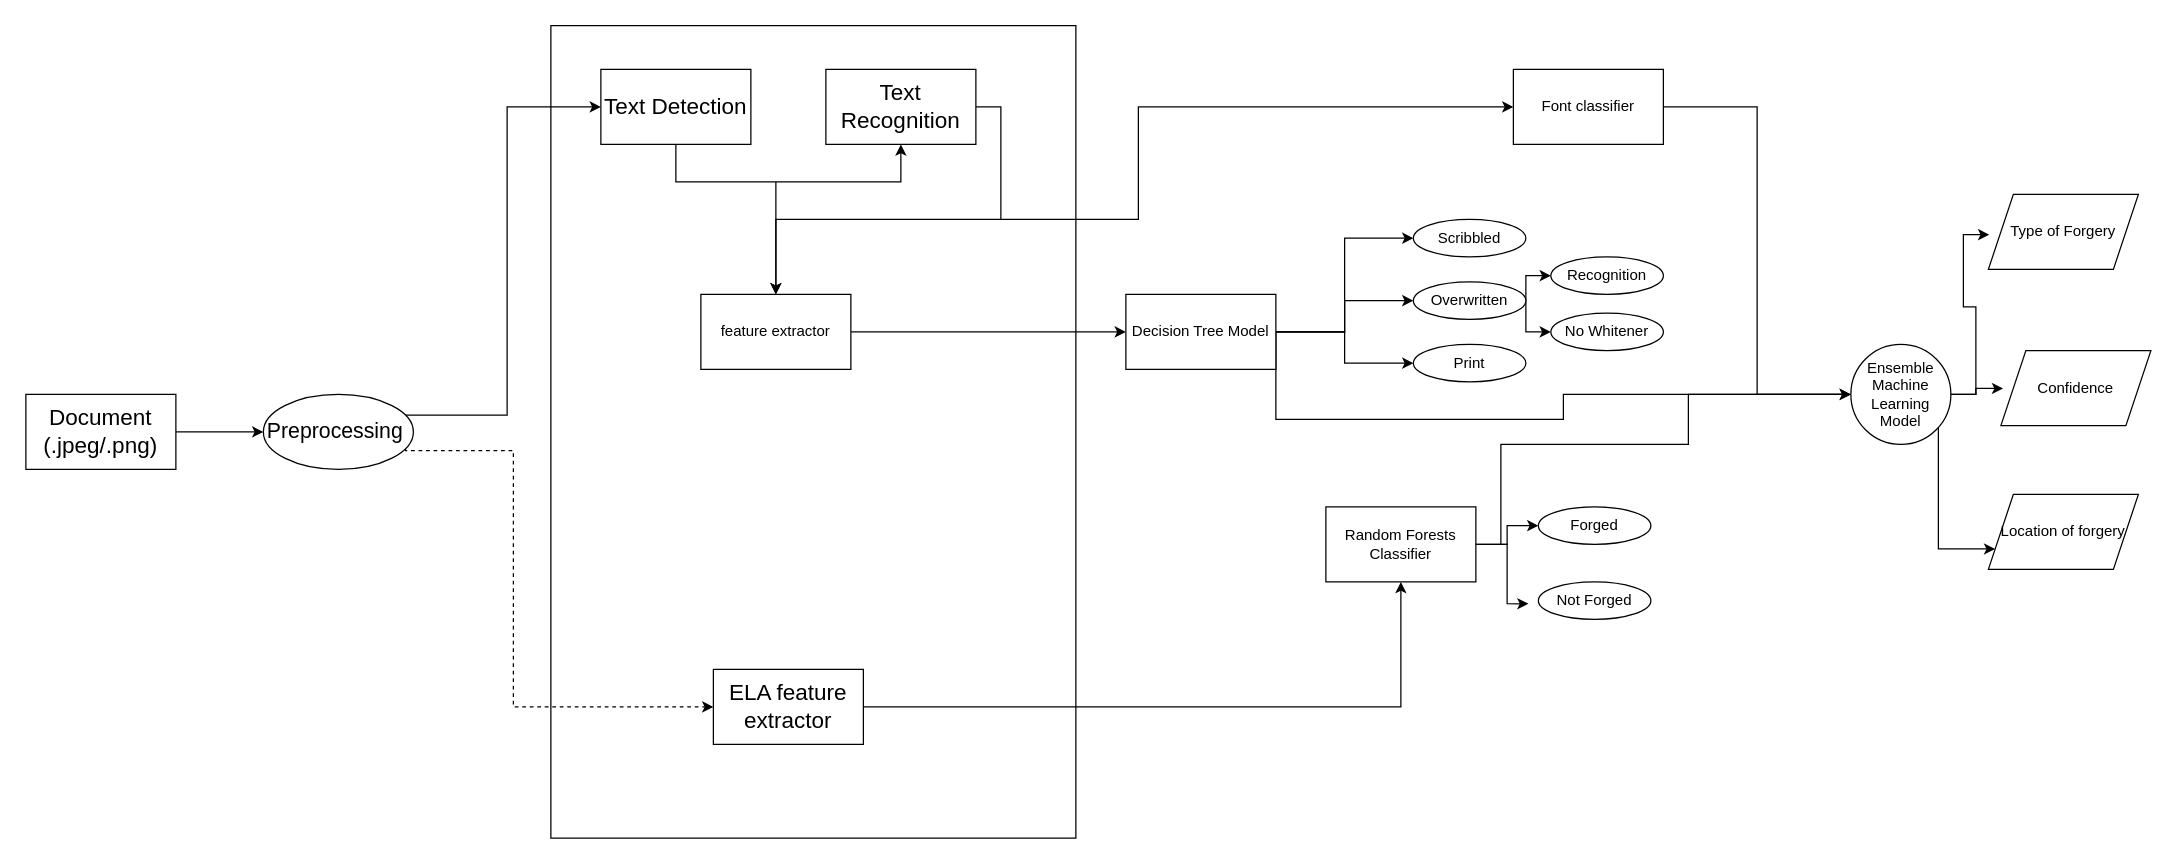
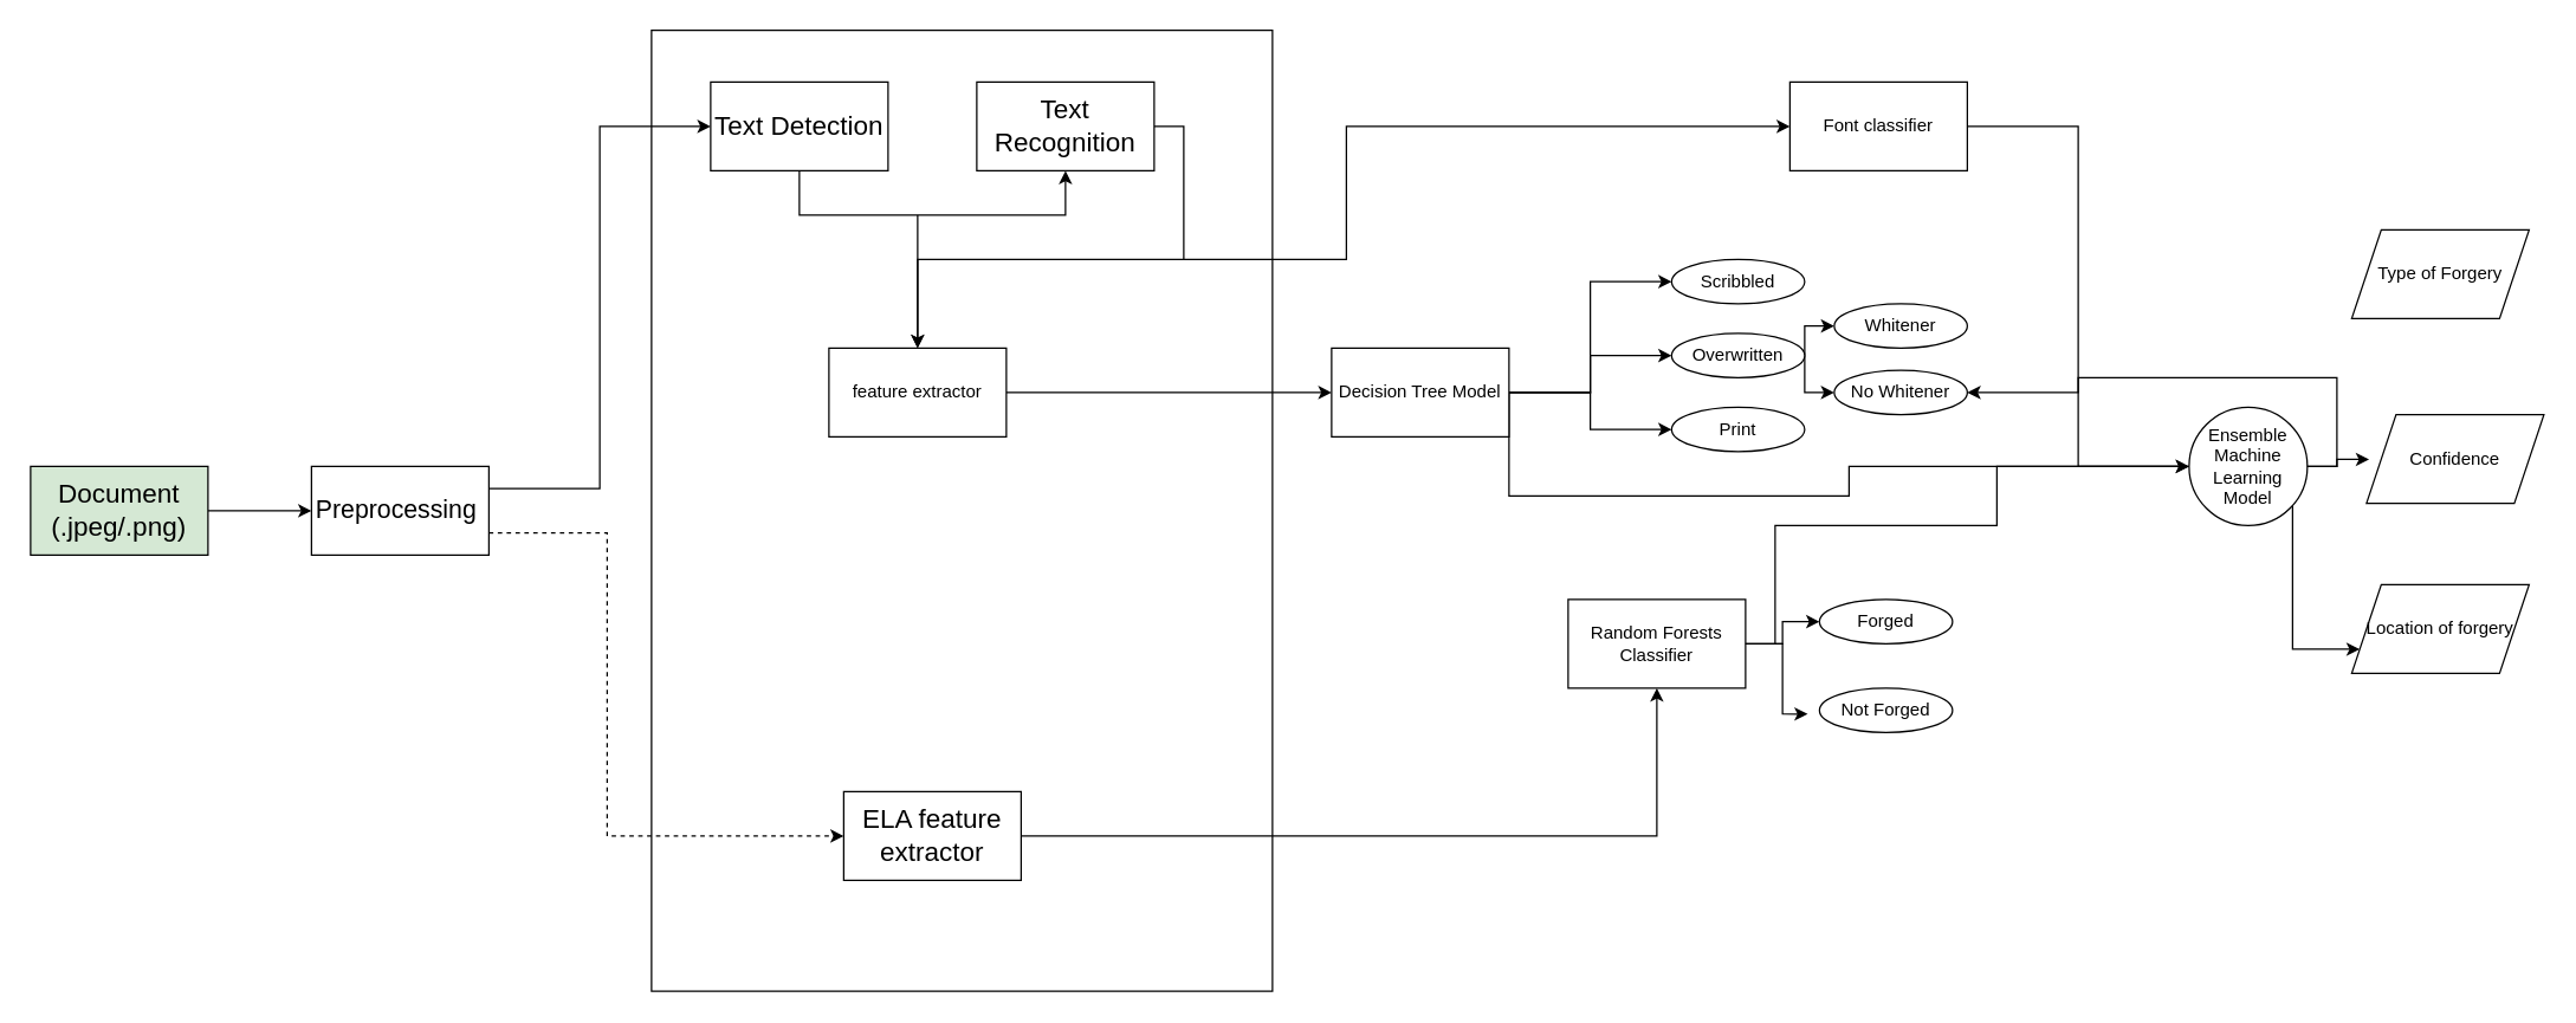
  <mxCell id="0" />
  <mxCell id="1" parent="0" />
  <mxCell id="2" value="" style="rounded=0;whiteSpace=wrap;html=1;fillColor=none;" vertex="1" parent="1"><mxGeometry x="440" y="20" width="420" height="650" as="geometry" /></mxCell>
  <mxCell id="3" value="" style="edgeStyle=orthogonalEdgeStyle;rounded=0;orthogonalLoop=1;jettySize=auto;html=1;" edge="1" parent="1" source="4" target="11"><mxGeometry relative="1" as="geometry" /></mxCell>
- <mxCell id="4" value="&lt;font style=&quot;font-size: 18px;&quot;&gt;Document&lt;br&gt;(.jpeg/.png)&lt;br&gt;&lt;/font&gt;" style="rounded=0;whiteSpace=wrap;html=1;" vertex="1" parent="1"><mxGeometry x="20" y="315" width="120" height="60" as="geometry" /></mxCell>
+ <mxCell id="4" value="&lt;font style=&quot;font-size: 18px;&quot;&gt;Document&lt;br&gt;(.jpeg/.png)&lt;br&gt;&lt;/font&gt;" style="rounded=0;whiteSpace=wrap;html=1;fillColor=#d5e8d4;" vertex="1" parent="1"><mxGeometry x="20" y="315" width="120" height="60" as="geometry" /></mxCell>
  <mxCell id="5" value="" style="edgeStyle=orthogonalEdgeStyle;rounded=0;orthogonalLoop=1;jettySize=auto;html=1;" edge="1" parent="1" source="6" target="8"><mxGeometry relative="1" as="geometry"><Array as="points"><mxPoint x="540" y="145" /><mxPoint x="720" y="145" /></Array></mxGeometry></mxCell>
  <mxCell id="6" value="&lt;font style=&quot;font-size: 18px;&quot;&gt;Text Detection&lt;/font&gt;" style="rounded=0;whiteSpace=wrap;html=1;" vertex="1" parent="1"><mxGeometry x="480" y="55" width="120" height="60" as="geometry" /></mxCell>
  <mxCell id="7" style="edgeStyle=orthogonalEdgeStyle;rounded=0;orthogonalLoop=1;jettySize=auto;html=1;exitX=1;exitY=0.5;exitDx=0;exitDy=0;entryX=0.5;entryY=0;entryDx=0;entryDy=0;" edge="1" parent="1" source="8" target="18"><mxGeometry relative="1" as="geometry" /></mxCell>
  <mxCell id="8" value="&lt;font style=&quot;font-size: 18px;&quot;&gt;Text Recognition&lt;/font&gt;" style="whiteSpace=wrap;html=1;rounded=0;" vertex="1" parent="1"><mxGeometry x="660" y="55" width="120" height="60" as="geometry" /></mxCell>
  <mxCell id="9" style="edgeStyle=orthogonalEdgeStyle;rounded=0;orthogonalLoop=1;jettySize=auto;html=1;exitX=1;exitY=0.25;exitDx=0;exitDy=0;entryX=0;entryY=0.5;entryDx=0;entryDy=0;" edge="1" parent="1" source="11" target="6"><mxGeometry relative="1" as="geometry" /></mxCell>
  <mxCell id="10" style="edgeStyle=orthogonalEdgeStyle;rounded=0;orthogonalLoop=1;jettySize=auto;html=1;exitX=1;exitY=0.75;exitDx=0;exitDy=0;dashed=1;" edge="1" parent="1" source="11" target="13"><mxGeometry relative="1" as="geometry"><Array as="points"><mxPoint x="410" y="360" /><mxPoint x="410" y="565" /></Array></mxGeometry></mxCell>
- <mxCell id="11" value="&lt;font style=&quot;font-size: 17px;&quot;&gt;Preprocessing&amp;nbsp;&lt;/font&gt;" style="ellipse;whiteSpace=wrap;html=1;" vertex="1" parent="1"><mxGeometry x="210" y="315" width="120" height="60" as="geometry" /></mxCell>
+ <mxCell id="11" value="&lt;font style=&quot;font-size: 17px;&quot;&gt;Preprocessing&amp;nbsp;&lt;/font&gt;" style="whiteSpace=wrap;html=1;rounded=0;" vertex="1" parent="1"><mxGeometry x="210" y="315" width="120" height="60" as="geometry" /></mxCell>
  <mxCell id="12" value="" style="edgeStyle=orthogonalEdgeStyle;rounded=0;orthogonalLoop=1;jettySize=auto;html=1;" edge="1" parent="1" source="13" target="16"><mxGeometry relative="1" as="geometry" /></mxCell>
  <mxCell id="13" value="&lt;font style=&quot;font-size: 18px;&quot;&gt;ELA feature extractor&lt;/font&gt;" style="rounded=0;whiteSpace=wrap;html=1;" vertex="1" parent="1"><mxGeometry x="570" y="535" width="120" height="60" as="geometry" /></mxCell>
  <mxCell id="14" style="edgeStyle=orthogonalEdgeStyle;rounded=0;orthogonalLoop=1;jettySize=auto;html=1;exitX=1;exitY=0.5;exitDx=0;exitDy=0;entryX=0;entryY=0.5;entryDx=0;entryDy=0;" edge="1" parent="1" source="16" target="35"><mxGeometry relative="1" as="geometry" /></mxCell>
  <mxCell id="15" style="edgeStyle=orthogonalEdgeStyle;rounded=0;orthogonalLoop=1;jettySize=auto;html=1;exitX=1;exitY=0.5;exitDx=0;exitDy=0;entryX=0;entryY=0.5;entryDx=0;entryDy=0;" edge="1" parent="1"><mxGeometry relative="1" as="geometry"><mxPoint x="1200" y="435" as="sourcePoint" /><mxPoint x="1500" y="315" as="targetPoint" /><Array as="points"><mxPoint x="1200" y="355" /><mxPoint x="1350" y="355" /><mxPoint x="1350" y="315" /></Array></mxGeometry></mxCell>
  <mxCell id="16" value="Random Forests Classifier" style="whiteSpace=wrap;html=1;rounded=0;" vertex="1" parent="1"><mxGeometry x="1060" y="405" width="120" height="60" as="geometry" /></mxCell>
  <mxCell id="17" value="" style="edgeStyle=orthogonalEdgeStyle;rounded=0;orthogonalLoop=1;jettySize=auto;html=1;" edge="1" parent="1" source="18" target="24"><mxGeometry relative="1" as="geometry" /></mxCell>
  <mxCell id="18" value="feature extractor" style="rounded=0;whiteSpace=wrap;html=1;" vertex="1" parent="1"><mxGeometry x="560" width="120" height="60" as="geometry" y="235" /></mxCell>
  <mxCell id="19" value="" style="endArrow=classic;html=1;rounded=0;entryX=0.5;entryY=0;entryDx=0;entryDy=0;" edge="1" parent="1" target="18"><mxGeometry width="50" height="50" relative="1" as="geometry"><mxPoint x="620" y="145" as="sourcePoint" /><mxPoint x="610" y="165" as="targetPoint" /></mxGeometry></mxCell>
  <mxCell id="20" style="edgeStyle=orthogonalEdgeStyle;rounded=0;orthogonalLoop=1;jettySize=auto;html=1;exitX=1;exitY=0.5;exitDx=0;exitDy=0;entryX=0;entryY=0.5;entryDx=0;entryDy=0;" edge="1" parent="1" source="24" target="28"><mxGeometry relative="1" as="geometry" /></mxCell>
  <mxCell id="21" style="edgeStyle=orthogonalEdgeStyle;rounded=0;orthogonalLoop=1;jettySize=auto;html=1;exitX=1;exitY=0.5;exitDx=0;exitDy=0;entryX=0;entryY=0.5;entryDx=0;entryDy=0;" edge="1" parent="1" source="24" target="31"><mxGeometry relative="1" as="geometry" /></mxCell>
  <mxCell id="22" style="edgeStyle=orthogonalEdgeStyle;rounded=0;orthogonalLoop=1;jettySize=auto;html=1;exitX=1;exitY=0.5;exitDx=0;exitDy=0;entryX=0;entryY=0.5;entryDx=0;entryDy=0;" edge="1" parent="1" source="24" target="32"><mxGeometry relative="1" as="geometry" /></mxCell>
  <mxCell id="23" style="edgeStyle=orthogonalEdgeStyle;rounded=0;orthogonalLoop=1;jettySize=auto;html=1;exitX=1;exitY=0.5;exitDx=0;exitDy=0;entryX=0;entryY=0.5;entryDx=0;entryDy=0;" edge="1" parent="1" source="24" target="39"><mxGeometry relative="1" as="geometry"><Array as="points"><mxPoint x="1020" y="335" /><mxPoint x="1250" y="335" /><mxPoint x="1250" y="315" /></Array></mxGeometry></mxCell>
  <mxCell id="24" value="Decision Tree Model" style="whiteSpace=wrap;html=1;rounded=0;" vertex="1" parent="1"><mxGeometry x="900" width="120" height="60" as="geometry" y="235" /></mxCell>
  <mxCell id="25" value="" style="endArrow=classic;html=1;rounded=0;entryX=0;entryY=0.5;entryDx=0;entryDy=0;" edge="1" parent="1" target="27"><mxGeometry width="50" height="50" relative="1" as="geometry"><mxPoint x="800" y="175" as="sourcePoint" /><mxPoint x="930" y="175" as="targetPoint" /><Array as="points"><mxPoint x="910" y="175" /><mxPoint x="910" y="85" /></Array></mxGeometry></mxCell>
  <mxCell id="26" style="edgeStyle=orthogonalEdgeStyle;rounded=0;orthogonalLoop=1;jettySize=auto;html=1;exitX=1;exitY=0.5;exitDx=0;exitDy=0;entryX=0;entryY=0.5;entryDx=0;entryDy=0;" edge="1" parent="1" source="27" target="39"><mxGeometry relative="1" as="geometry" /></mxCell>
  <mxCell id="27" value="Font classifier" style="rounded=0;whiteSpace=wrap;html=1;" vertex="1" parent="1"><mxGeometry x="1210" y="55" width="120" height="60" as="geometry" /></mxCell>
  <mxCell id="28" value="Scribbled" style="ellipse;whiteSpace=wrap;html=1;" vertex="1" parent="1"><mxGeometry x="1130" y="175" width="90" height="30" as="geometry" /></mxCell>
  <mxCell id="29" style="edgeStyle=orthogonalEdgeStyle;rounded=0;orthogonalLoop=1;jettySize=auto;html=1;exitX=1;exitY=0.5;exitDx=0;exitDy=0;entryX=0;entryY=0.5;entryDx=0;entryDy=0;" edge="1" parent="1" source="31" target="33"><mxGeometry relative="1" as="geometry"><Array as="points"><mxPoint x="1220" y="220" /></Array></mxGeometry></mxCell>
  <mxCell id="30" style="edgeStyle=orthogonalEdgeStyle;rounded=0;orthogonalLoop=1;jettySize=auto;html=1;exitX=1;exitY=0.5;exitDx=0;exitDy=0;entryX=0;entryY=0.5;entryDx=0;entryDy=0;" edge="1" parent="1" source="31" target="34"><mxGeometry relative="1" as="geometry"><Array as="points"><mxPoint x="1220" y="265" /></Array></mxGeometry></mxCell>
  <mxCell id="31" value="Overwritten" style="ellipse;whiteSpace=wrap;html=1;" vertex="1" parent="1"><mxGeometry x="1130" y="225" width="90" height="30" as="geometry" /></mxCell>
  <mxCell id="32" value="Print" style="ellipse;whiteSpace=wrap;html=1;" vertex="1" parent="1"><mxGeometry x="1130" y="275" width="90" height="30" as="geometry" /></mxCell>
- <mxCell id="33" value="Recognition" style="ellipse;whiteSpace=wrap;html=1;" vertex="1" parent="1"><mxGeometry x="1240" y="205" width="90" height="30" as="geometry" /></mxCell>
+ <mxCell id="33" value="Whitener" style="ellipse;whiteSpace=wrap;html=1;" vertex="1" parent="1"><mxGeometry x="1240" y="205" width="90" height="30" as="geometry" /></mxCell>
  <mxCell id="34" value="No Whitener" style="ellipse;whiteSpace=wrap;html=1;" vertex="1" parent="1"><mxGeometry x="1240" y="250" width="90" height="30" as="geometry" /></mxCell>
  <mxCell id="35" value="Forged" style="ellipse;whiteSpace=wrap;html=1;" vertex="1" parent="1"><mxGeometry x="1230" y="405" width="90" height="30" as="geometry" /></mxCell>
  <mxCell id="36" value="Not Forged" style="ellipse;whiteSpace=wrap;html=1;" vertex="1" parent="1"><mxGeometry x="1230" y="465" width="90" height="30" as="geometry" /></mxCell>
  <mxCell id="37" style="edgeStyle=orthogonalEdgeStyle;rounded=0;orthogonalLoop=1;jettySize=auto;html=1;exitX=1;exitY=0.5;exitDx=0;exitDy=0;entryX=-0.088;entryY=0.584;entryDx=0;entryDy=0;entryPerimeter=0;" edge="1" parent="1" source="16" target="36"><mxGeometry relative="1" as="geometry" /></mxCell>
  <mxCell id="38" style="edgeStyle=orthogonalEdgeStyle;rounded=0;orthogonalLoop=1;jettySize=auto;html=1;exitX=1;exitY=0.5;exitDx=0;exitDy=0;entryX=0;entryY=0.75;entryDx=0;entryDy=0;" edge="1" parent="1" source="39" target="42"><mxGeometry relative="1" as="geometry"><Array as="points"><mxPoint x="1550" y="315" /><mxPoint x="1550" y="439" /></Array></mxGeometry></mxCell>
  <mxCell id="39" value="Ensemble Machine Learning Model" style="ellipse;whiteSpace=wrap;html=1;aspect=fixed;" vertex="1" parent="1"><mxGeometry x="1480" y="275" width="80" height="80" as="geometry" /></mxCell>
  <mxCell id="40" value="Type of Forgery" style="shape=parallelogram;perimeter=parallelogramPerimeter;whiteSpace=wrap;html=1;fixedSize=1;" vertex="1" parent="1"><mxGeometry x="1590" y="155" width="120" height="60" as="geometry" /></mxCell>
  <mxCell id="41" value="Confidence" style="shape=parallelogram;perimeter=parallelogramPerimeter;whiteSpace=wrap;html=1;fixedSize=1;" vertex="1" parent="1"><mxGeometry x="1600" y="280" width="120" height="60" as="geometry" /></mxCell>
  <mxCell id="42" value="Location of forgery" style="shape=parallelogram;perimeter=parallelogramPerimeter;whiteSpace=wrap;html=1;fixedSize=1;" vertex="1" parent="1"><mxGeometry x="1590" y="395" width="120" height="60" as="geometry" /></mxCell>
  <mxCell id="43" style="edgeStyle=orthogonalEdgeStyle;rounded=0;orthogonalLoop=1;jettySize=auto;html=1;exitX=1;exitY=0.5;exitDx=0;exitDy=0;entryX=0.015;entryY=0.504;entryDx=0;entryDy=0;entryPerimeter=0;" edge="1" parent="1" source="39" target="41"><mxGeometry relative="1" as="geometry" /></mxCell>
- <mxCell id="44" style="edgeStyle=orthogonalEdgeStyle;rounded=0;orthogonalLoop=1;jettySize=auto;html=1;exitX=1;exitY=0.5;exitDx=0;exitDy=0;entryX=0.006;entryY=0.537;entryDx=0;entryDy=0;entryPerimeter=0;" edge="1" parent="1" source="39" target="40"><mxGeometry relative="1" as="geometry" /></mxCell>
+ <mxCell id="44" style="edgeStyle=orthogonalEdgeStyle;rounded=0;orthogonalLoop=1;jettySize=auto;html=1;exitX=1;exitY=0.5;exitDx=0;exitDy=0;" edge="1" parent="1" source="39" target="34"><mxGeometry relative="1" as="geometry" /></mxCell>
